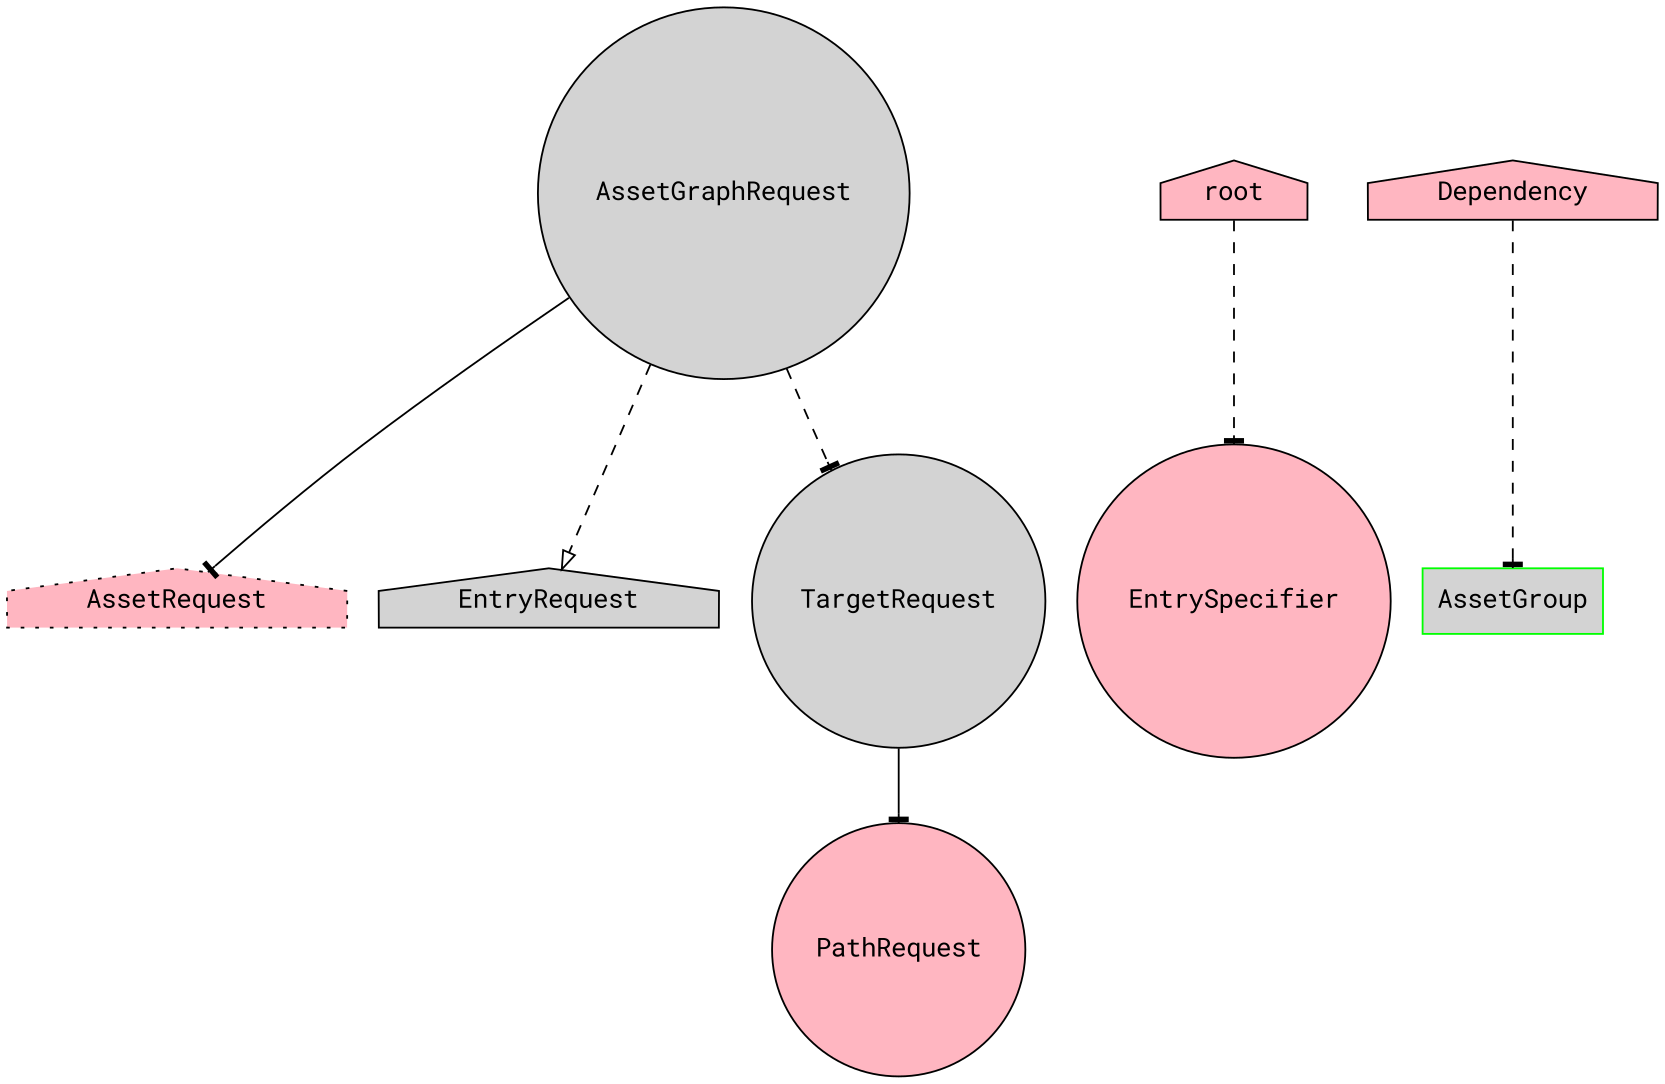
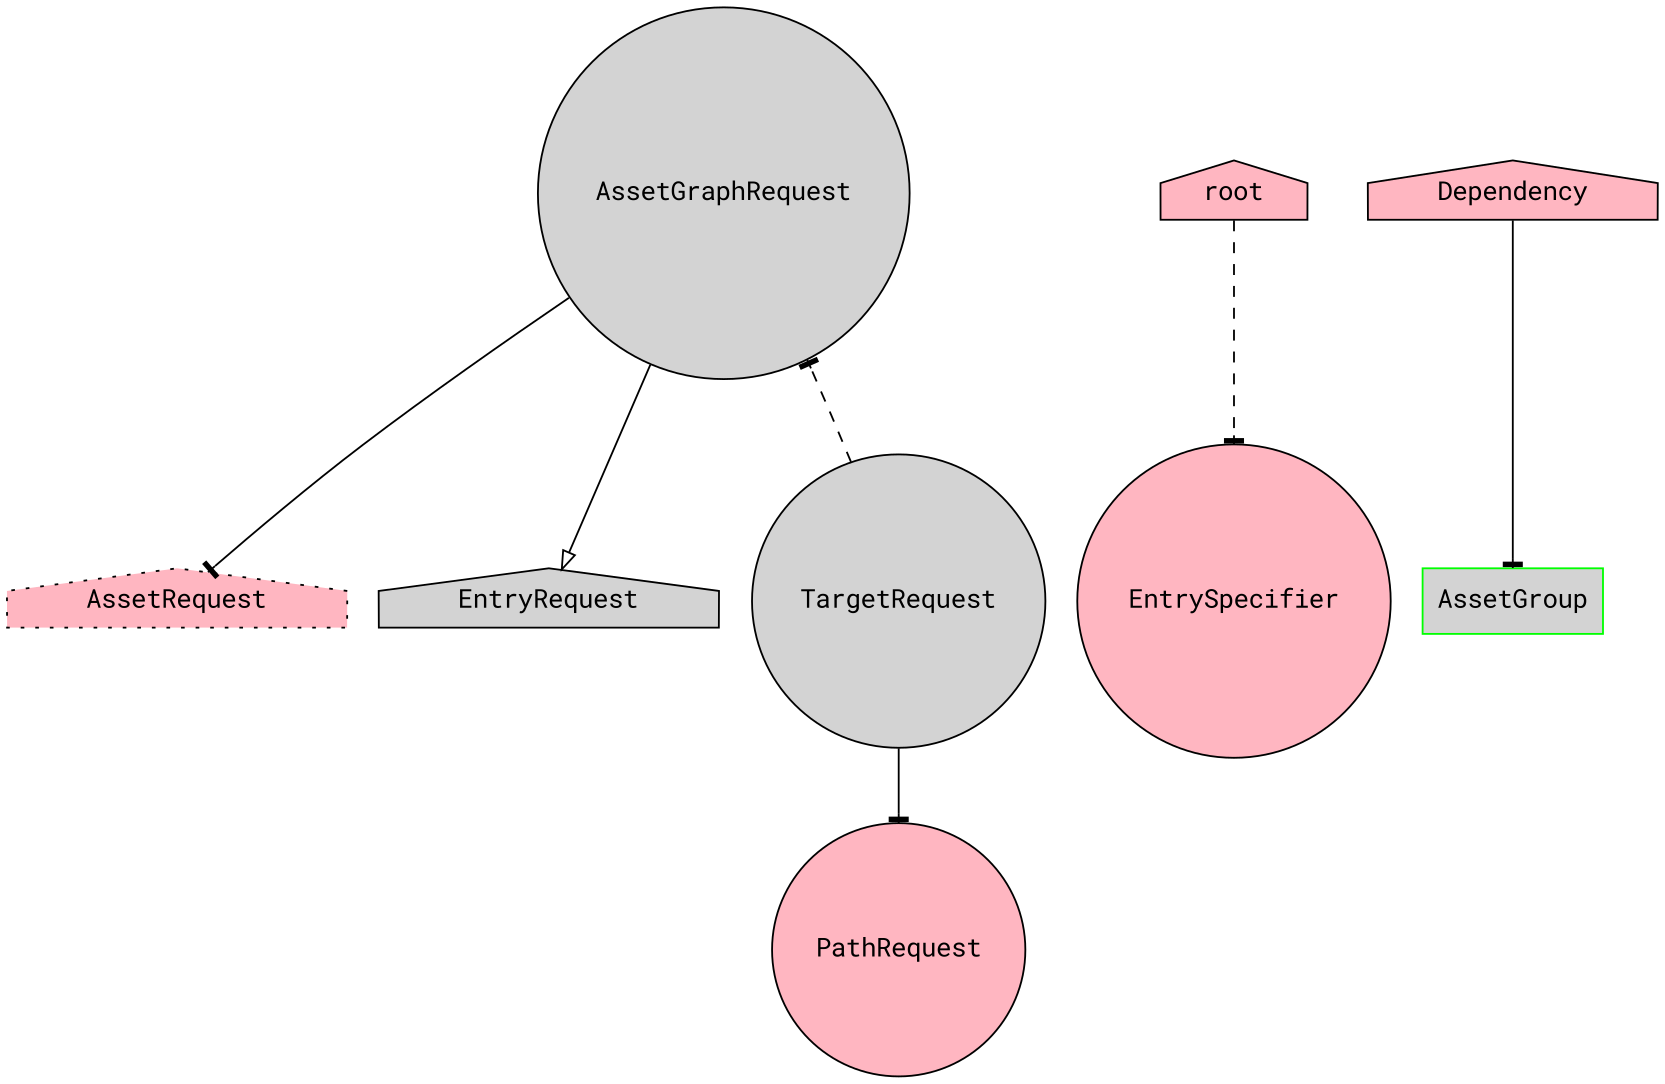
  digraph {
    fontname="Roboto Mono"
    node [fillcolor=lightpink fontname="Roboto Mono" shape=house style=filled]
    edge [arrowhead=tee fontname="Roboto Mono" style=solid]
    AssetRequest [style="dotted,filled"]
    AssetGraphRequest [fillcolor=lightgrey shape=circle]
    EntryRequest [fillcolor=lightgrey]
    TargetRequest [fillcolor=lightgrey shape=circle]
    PathRequest [shape=circle]
    EntrySpecifier [shape=circle]
    Dependency
    AssetGroup [color=green fillcolor=lightgrey shape=box]
    root
    subgraph sub_1 {
      AssetRequest
      AssetGraphRequest
      EntryRequest
      TargetRequest
      PathRequest
    }
    subgraph sub_2 {
      EntrySpecifier
      Dependency
      AssetGroup
      root
    }
    AssetGraphRequest -> AssetRequest
-   AssetGraphRequest -> EntryRequest [arrowhead=onormal style=dashed]
-   AssetGraphRequest -> TargetRequest [style=dashed]
+   AssetGraphRequest -> EntryRequest [arrowhead=onormal]
+   TargetRequest -> AssetGraphRequest [style=dashed]
    TargetRequest -> PathRequest
-   Dependency -> AssetGroup [style=dashed]
+   Dependency -> AssetGroup
    root -> EntrySpecifier [style=dashed]
  }
